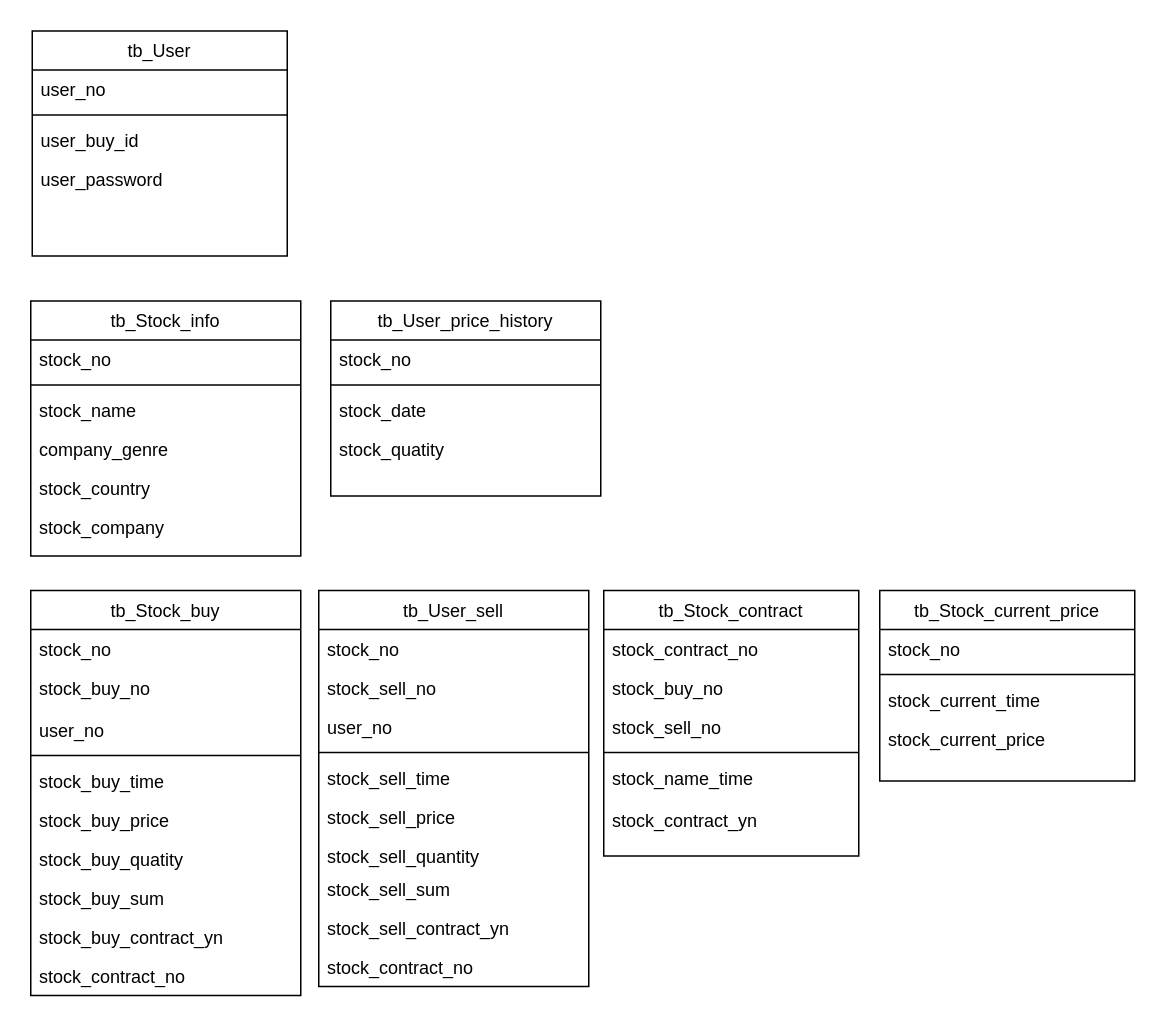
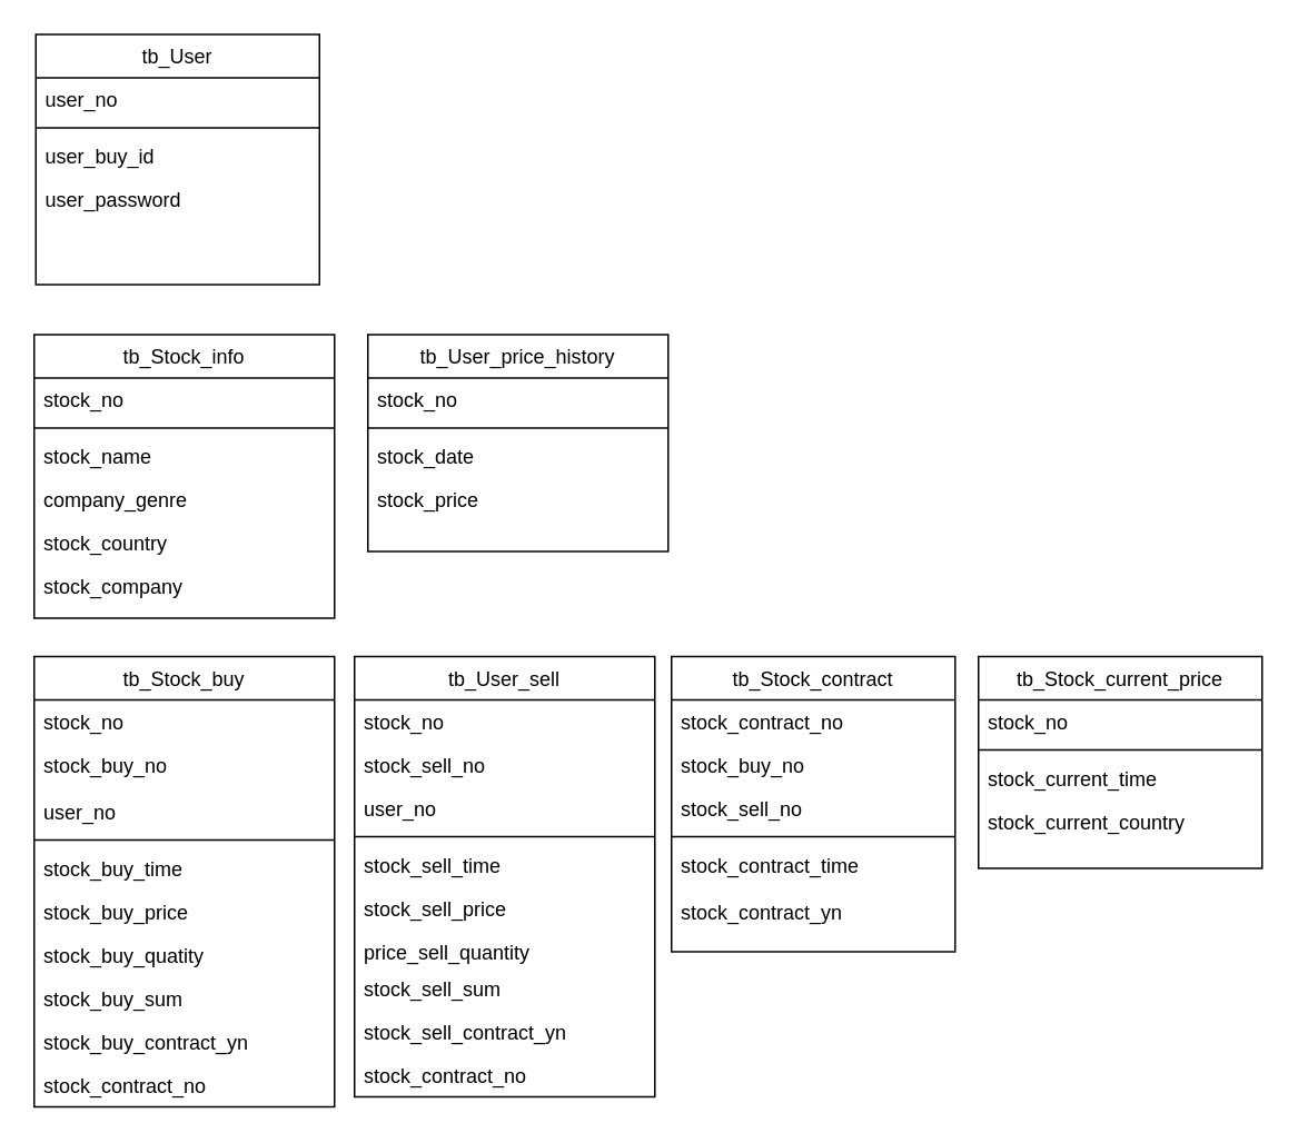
  <mxCell id="0" />
  <mxCell id="1" parent="0" />
  <mxCell id="2" value="tb_User" style="swimlane;fontStyle=0;align=center;verticalAlign=top;childLayout=stackLayout;horizontal=1;startSize=26;horizontalStack=0;resizeParent=1;resizeLast=0;collapsible=1;marginBottom=0;rounded=0;shadow=0;strokeWidth=1;" parent="1" vertex="1"><mxGeometry x="21" y="20" width="170" height="150" as="geometry"><mxRectangle x="230" y="140" width="160" height="26" as="alternateBounds" /></mxGeometry></mxCell>
  <mxCell id="3" value="user_no" style="text;align=left;verticalAlign=top;spacingLeft=4;spacingRight=4;overflow=hidden;rotatable=0;points=[[0,0.5],[1,0.5]];portConstraint=eastwest;" parent="2" vertex="1"><mxGeometry y="26" width="170" height="26" as="geometry" /></mxCell>
  <mxCell id="4" value="" style="line;html=1;strokeWidth=1;align=left;verticalAlign=middle;spacingTop=-1;spacingLeft=3;spacingRight=3;rotatable=0;labelPosition=right;points=[];portConstraint=eastwest;" parent="2" vertex="1"><mxGeometry y="52" width="170" height="8" as="geometry" /></mxCell>
  <mxCell id="5" value="user_buy_id" style="text;align=left;verticalAlign=top;spacingLeft=4;spacingRight=4;overflow=hidden;rotatable=0;points=[[0,0.5],[1,0.5]];portConstraint=eastwest;" parent="2" vertex="1"><mxGeometry y="60" width="170" height="26" as="geometry" /></mxCell>
  <mxCell id="6" value="user_password" style="text;align=left;verticalAlign=top;spacingLeft=4;spacingRight=4;overflow=hidden;rotatable=0;points=[[0,0.5],[1,0.5]];portConstraint=eastwest;" vertex="1" parent="2"><mxGeometry y="86" width="170" height="26" as="geometry" /></mxCell>
  <mxCell id="7" value="tb_User_price_history" style="swimlane;fontStyle=0;align=center;verticalAlign=top;childLayout=stackLayout;horizontal=1;startSize=26;horizontalStack=0;resizeParent=1;resizeLast=0;collapsible=1;marginBottom=0;rounded=0;shadow=0;strokeWidth=1;" parent="1" vertex="1"><mxGeometry x="220" y="200" width="180" height="130" as="geometry"><mxRectangle x="340" y="380" width="170" height="26" as="alternateBounds" /></mxGeometry></mxCell>
  <mxCell id="8" value="stock_no" style="text;align=left;verticalAlign=top;spacingLeft=4;spacingRight=4;overflow=hidden;rotatable=0;points=[[0,0.5],[1,0.5]];portConstraint=eastwest;" vertex="1" parent="7"><mxGeometry y="26" width="180" height="26" as="geometry" /></mxCell>
  <mxCell id="9" value="" style="line;html=1;strokeWidth=1;align=left;verticalAlign=middle;spacingTop=-1;spacingLeft=3;spacingRight=3;rotatable=0;labelPosition=right;points=[];portConstraint=eastwest;" parent="7" vertex="1"><mxGeometry y="52" width="180" height="8" as="geometry" /></mxCell>
  <mxCell id="10" value="stock_date" style="text;align=left;verticalAlign=top;spacingLeft=4;spacingRight=4;overflow=hidden;rotatable=0;points=[[0,0.5],[1,0.5]];portConstraint=eastwest;" vertex="1" parent="7"><mxGeometry y="60" width="180" height="26" as="geometry" /></mxCell>
- <mxCell id="11" value="stock_quatity" style="text;align=left;verticalAlign=top;spacingLeft=4;spacingRight=4;overflow=hidden;rotatable=0;points=[[0,0.5],[1,0.5]];portConstraint=eastwest;" vertex="1" parent="7"><mxGeometry y="86" width="180" height="26" as="geometry" /></mxCell>
+ <mxCell id="11" value="stock_price" style="text;align=left;verticalAlign=top;spacingLeft=4;spacingRight=4;overflow=hidden;rotatable=0;points=[[0,0.5],[1,0.5]];portConstraint=eastwest;" vertex="1" parent="7"><mxGeometry y="86" width="180" height="26" as="geometry" /></mxCell>
  <mxCell id="12" value="tb_Stock_info" style="swimlane;fontStyle=0;align=center;verticalAlign=top;childLayout=stackLayout;horizontal=1;startSize=26;horizontalStack=0;resizeParent=1;resizeLast=0;collapsible=1;marginBottom=0;rounded=0;shadow=0;strokeWidth=1;" parent="1" vertex="1"><mxGeometry x="20" y="200" width="180" height="170" as="geometry"><mxRectangle x="550" y="140" width="160" height="26" as="alternateBounds" /></mxGeometry></mxCell>
  <mxCell id="13" value="stock_no" style="text;align=left;verticalAlign=top;spacingLeft=4;spacingRight=4;overflow=hidden;rotatable=0;points=[[0,0.5],[1,0.5]];portConstraint=eastwest;" parent="12" vertex="1"><mxGeometry y="26" width="180" height="26" as="geometry" /></mxCell>
  <mxCell id="14" value="" style="line;html=1;strokeWidth=1;align=left;verticalAlign=middle;spacingTop=-1;spacingLeft=3;spacingRight=3;rotatable=0;labelPosition=right;points=[];portConstraint=eastwest;" parent="12" vertex="1"><mxGeometry y="52" width="180" height="8" as="geometry" /></mxCell>
  <mxCell id="15" value="stock_name" style="text;align=left;verticalAlign=top;spacingLeft=4;spacingRight=4;overflow=hidden;rotatable=0;points=[[0,0.5],[1,0.5]];portConstraint=eastwest;" parent="12" vertex="1"><mxGeometry y="60" width="180" height="26" as="geometry" /></mxCell>
  <mxCell id="16" value="company_genre" style="text;align=left;verticalAlign=top;spacingLeft=4;spacingRight=4;overflow=hidden;rotatable=0;points=[[0,0.5],[1,0.5]];portConstraint=eastwest;" vertex="1" parent="12"><mxGeometry y="86" width="180" height="26" as="geometry" /></mxCell>
  <mxCell id="17" value="stock_country" style="text;align=left;verticalAlign=top;spacingLeft=4;spacingRight=4;overflow=hidden;rotatable=0;points=[[0,0.5],[1,0.5]];portConstraint=eastwest;" vertex="1" parent="12"><mxGeometry y="112" width="180" height="26" as="geometry" /></mxCell>
  <mxCell id="18" value="stock_company" style="text;align=left;verticalAlign=top;spacingLeft=4;spacingRight=4;overflow=hidden;rotatable=0;points=[[0,0.5],[1,0.5]];portConstraint=eastwest;" parent="12" vertex="1"><mxGeometry y="138" width="180" height="26" as="geometry" /></mxCell>
  <mxCell id="19" value="tb_Stock_buy" style="swimlane;fontStyle=0;align=center;verticalAlign=top;childLayout=stackLayout;horizontal=1;startSize=26;horizontalStack=0;resizeParent=1;resizeLast=0;collapsible=1;marginBottom=0;rounded=0;shadow=0;strokeWidth=1;" vertex="1" parent="1"><mxGeometry x="20" y="393" width="180" height="270" as="geometry"><mxRectangle x="550" y="140" width="160" height="26" as="alternateBounds" /></mxGeometry></mxCell>
  <mxCell id="20" value="stock_no" style="text;align=left;verticalAlign=top;spacingLeft=4;spacingRight=4;overflow=hidden;rotatable=0;points=[[0,0.5],[1,0.5]];portConstraint=eastwest;" vertex="1" parent="19"><mxGeometry y="26" width="180" height="26" as="geometry" /></mxCell>
  <mxCell id="21" value="stock_buy_no" style="text;align=left;verticalAlign=top;spacingLeft=4;spacingRight=4;overflow=hidden;rotatable=0;points=[[0,0.5],[1,0.5]];portConstraint=eastwest;" vertex="1" parent="19"><mxGeometry y="52" width="180" height="28" as="geometry" /></mxCell>
  <mxCell id="22" value="user_no" style="text;align=left;verticalAlign=top;spacingLeft=4;spacingRight=4;overflow=hidden;rotatable=0;points=[[0,0.5],[1,0.5]];portConstraint=eastwest;" vertex="1" parent="19"><mxGeometry y="80" width="180" height="26" as="geometry" /></mxCell>
  <mxCell id="23" value="" style="line;html=1;strokeWidth=1;align=left;verticalAlign=middle;spacingTop=-1;spacingLeft=3;spacingRight=3;rotatable=0;labelPosition=right;points=[];portConstraint=eastwest;" vertex="1" parent="19"><mxGeometry y="106" width="180" height="8" as="geometry" /></mxCell>
  <mxCell id="24" value="stock_buy_time" style="text;align=left;verticalAlign=top;spacingLeft=4;spacingRight=4;overflow=hidden;rotatable=0;points=[[0,0.5],[1,0.5]];portConstraint=eastwest;" vertex="1" parent="19"><mxGeometry y="114" width="180" height="26" as="geometry" /></mxCell>
  <mxCell id="25" value="stock_buy_price" style="text;align=left;verticalAlign=top;spacingLeft=4;spacingRight=4;overflow=hidden;rotatable=0;points=[[0,0.5],[1,0.5]];portConstraint=eastwest;" vertex="1" parent="19"><mxGeometry y="140" width="180" height="26" as="geometry" /></mxCell>
  <mxCell id="26" value="stock_buy_quatity" style="text;align=left;verticalAlign=top;spacingLeft=4;spacingRight=4;overflow=hidden;rotatable=0;points=[[0,0.5],[1,0.5]];portConstraint=eastwest;" vertex="1" parent="19"><mxGeometry y="166" width="180" height="26" as="geometry" /></mxCell>
  <mxCell id="27" value="stock_buy_sum" style="text;align=left;verticalAlign=top;spacingLeft=4;spacingRight=4;overflow=hidden;rotatable=0;points=[[0,0.5],[1,0.5]];portConstraint=eastwest;" vertex="1" parent="19"><mxGeometry y="192" width="180" height="26" as="geometry" /></mxCell>
  <mxCell id="28" value="stock_buy_contract_yn" style="text;align=left;verticalAlign=top;spacingLeft=4;spacingRight=4;overflow=hidden;rotatable=0;points=[[0,0.5],[1,0.5]];portConstraint=eastwest;" vertex="1" parent="19"><mxGeometry y="218" width="180" height="26" as="geometry" /></mxCell>
  <mxCell id="29" value="stock_contract_no" style="text;align=left;verticalAlign=top;spacingLeft=4;spacingRight=4;overflow=hidden;rotatable=0;points=[[0,0.5],[1,0.5]];portConstraint=eastwest;" vertex="1" parent="19"><mxGeometry y="244" width="180" height="26" as="geometry" /></mxCell>
  <mxCell id="30" value="tb_User_sell" style="swimlane;fontStyle=0;align=center;verticalAlign=top;childLayout=stackLayout;horizontal=1;startSize=26;horizontalStack=0;resizeParent=1;resizeLast=0;collapsible=1;marginBottom=0;rounded=0;shadow=0;strokeWidth=1;" vertex="1" parent="1"><mxGeometry x="212" y="393" width="180" height="264" as="geometry"><mxRectangle x="550" y="140" width="160" height="26" as="alternateBounds" /></mxGeometry></mxCell>
  <mxCell id="31" value="stock_no" style="text;align=left;verticalAlign=top;spacingLeft=4;spacingRight=4;overflow=hidden;rotatable=0;points=[[0,0.5],[1,0.5]];portConstraint=eastwest;" vertex="1" parent="30"><mxGeometry y="26" width="180" height="26" as="geometry" /></mxCell>
  <mxCell id="32" value="stock_sell_no" style="text;align=left;verticalAlign=top;spacingLeft=4;spacingRight=4;overflow=hidden;rotatable=0;points=[[0,0.5],[1,0.5]];portConstraint=eastwest;" vertex="1" parent="30"><mxGeometry y="52" width="180" height="26" as="geometry" /></mxCell>
  <mxCell id="33" value="user_no" style="text;align=left;verticalAlign=top;spacingLeft=4;spacingRight=4;overflow=hidden;rotatable=0;points=[[0,0.5],[1,0.5]];portConstraint=eastwest;" vertex="1" parent="30"><mxGeometry y="78" width="180" height="26" as="geometry" /></mxCell>
  <mxCell id="34" value="" style="line;html=1;strokeWidth=1;align=left;verticalAlign=middle;spacingTop=-1;spacingLeft=3;spacingRight=3;rotatable=0;labelPosition=right;points=[];portConstraint=eastwest;" vertex="1" parent="30"><mxGeometry y="104" width="180" height="8" as="geometry" /></mxCell>
  <mxCell id="35" value="stock_sell_time" style="text;align=left;verticalAlign=top;spacingLeft=4;spacingRight=4;overflow=hidden;rotatable=0;points=[[0,0.5],[1,0.5]];portConstraint=eastwest;" vertex="1" parent="30"><mxGeometry y="112" width="180" height="26" as="geometry" /></mxCell>
  <mxCell id="36" value="stock_sell_price" style="text;align=left;verticalAlign=top;spacingLeft=4;spacingRight=4;overflow=hidden;rotatable=0;points=[[0,0.5],[1,0.5]];portConstraint=eastwest;" vertex="1" parent="30"><mxGeometry y="138" width="180" height="26" as="geometry" /></mxCell>
- <mxCell id="37" value="stock_sell_quantity" style="text;align=left;verticalAlign=top;spacingLeft=4;spacingRight=4;overflow=hidden;rotatable=0;points=[[0,0.5],[1,0.5]];portConstraint=eastwest;" vertex="1" parent="30"><mxGeometry y="164" width="180" height="22" as="geometry" /></mxCell>
+ <mxCell id="37" value="price_sell_quantity" style="text;align=left;verticalAlign=top;spacingLeft=4;spacingRight=4;overflow=hidden;rotatable=0;points=[[0,0.5],[1,0.5]];portConstraint=eastwest;" vertex="1" parent="30"><mxGeometry y="164" width="180" height="22" as="geometry" /></mxCell>
  <mxCell id="38" value="stock_sell_sum" style="text;align=left;verticalAlign=top;spacingLeft=4;spacingRight=4;overflow=hidden;rotatable=0;points=[[0,0.5],[1,0.5]];portConstraint=eastwest;" vertex="1" parent="30"><mxGeometry y="186" width="180" height="26" as="geometry" /></mxCell>
  <mxCell id="39" value="stock_sell_contract_yn" style="text;align=left;verticalAlign=top;spacingLeft=4;spacingRight=4;overflow=hidden;rotatable=0;points=[[0,0.5],[1,0.5]];portConstraint=eastwest;" vertex="1" parent="30"><mxGeometry y="212" width="180" height="26" as="geometry" /></mxCell>
  <mxCell id="40" value="stock_contract_no" style="text;align=left;verticalAlign=top;spacingLeft=4;spacingRight=4;overflow=hidden;rotatable=0;points=[[0,0.5],[1,0.5]];portConstraint=eastwest;" vertex="1" parent="30"><mxGeometry y="238" width="180" height="26" as="geometry" /></mxCell>
  <mxCell id="41" value="tb_Stock_current_price" style="swimlane;fontStyle=0;align=center;verticalAlign=top;childLayout=stackLayout;horizontal=1;startSize=26;horizontalStack=0;resizeParent=1;resizeLast=0;collapsible=1;marginBottom=0;rounded=0;shadow=0;strokeWidth=1;" vertex="1" parent="1"><mxGeometry x="586" y="393" width="170" height="127" as="geometry"><mxRectangle x="550" y="140" width="160" height="26" as="alternateBounds" /></mxGeometry></mxCell>
  <mxCell id="42" value="stock_no" style="text;align=left;verticalAlign=top;spacingLeft=4;spacingRight=4;overflow=hidden;rotatable=0;points=[[0,0.5],[1,0.5]];portConstraint=eastwest;" vertex="1" parent="41"><mxGeometry y="26" width="170" height="26" as="geometry" /></mxCell>
  <mxCell id="43" value="" style="line;html=1;strokeWidth=1;align=left;verticalAlign=middle;spacingTop=-1;spacingLeft=3;spacingRight=3;rotatable=0;labelPosition=right;points=[];portConstraint=eastwest;" vertex="1" parent="41"><mxGeometry y="52" width="170" height="8" as="geometry" /></mxCell>
  <mxCell id="44" value="stock_current_time" style="text;align=left;verticalAlign=top;spacingLeft=4;spacingRight=4;overflow=hidden;rotatable=0;points=[[0,0.5],[1,0.5]];portConstraint=eastwest;" vertex="1" parent="41"><mxGeometry y="60" width="170" height="26" as="geometry" /></mxCell>
- <mxCell id="45" value="stock_current_price" style="text;align=left;verticalAlign=top;spacingLeft=4;spacingRight=4;overflow=hidden;rotatable=0;points=[[0,0.5],[1,0.5]];portConstraint=eastwest;" vertex="1" parent="41"><mxGeometry y="86" width="170" height="26" as="geometry" /></mxCell>
+ <mxCell id="45" value="stock_current_country" style="text;align=left;verticalAlign=top;spacingLeft=4;spacingRight=4;overflow=hidden;rotatable=0;points=[[0,0.5],[1,0.5]];portConstraint=eastwest;" vertex="1" parent="41"><mxGeometry y="86" width="170" height="26" as="geometry" /></mxCell>
  <mxCell id="46" value="tb_Stock_contract" style="swimlane;fontStyle=0;align=center;verticalAlign=top;childLayout=stackLayout;horizontal=1;startSize=26;horizontalStack=0;resizeParent=1;resizeLast=0;collapsible=1;marginBottom=0;rounded=0;shadow=0;strokeWidth=1;" vertex="1" parent="1"><mxGeometry x="402" y="393" width="170" height="177" as="geometry"><mxRectangle x="550" y="140" width="160" height="26" as="alternateBounds" /></mxGeometry></mxCell>
  <mxCell id="47" value="stock_contract_no&#10;" style="text;align=left;verticalAlign=top;spacingLeft=4;spacingRight=4;overflow=hidden;rotatable=0;points=[[0,0.5],[1,0.5]];portConstraint=eastwest;" vertex="1" parent="46"><mxGeometry y="26" width="170" height="26" as="geometry" /></mxCell>
  <mxCell id="48" value="stock_buy_no&#10;" style="text;align=left;verticalAlign=top;spacingLeft=4;spacingRight=4;overflow=hidden;rotatable=0;points=[[0,0.5],[1,0.5]];portConstraint=eastwest;" vertex="1" parent="46"><mxGeometry y="52" width="170" height="26" as="geometry" /></mxCell>
  <mxCell id="49" value="stock_sell_no&#10;" style="text;align=left;verticalAlign=top;spacingLeft=4;spacingRight=4;overflow=hidden;rotatable=0;points=[[0,0.5],[1,0.5]];portConstraint=eastwest;" vertex="1" parent="46"><mxGeometry y="78" width="170" height="26" as="geometry" /></mxCell>
  <mxCell id="50" value="" style="line;html=1;strokeWidth=1;align=left;verticalAlign=middle;spacingTop=-1;spacingLeft=3;spacingRight=3;rotatable=0;labelPosition=right;points=[];portConstraint=eastwest;" vertex="1" parent="46"><mxGeometry y="104" width="170" height="8" as="geometry" /></mxCell>
- <mxCell id="51" value="stock_name_time&#10;" style="text;align=left;verticalAlign=top;spacingLeft=4;spacingRight=4;overflow=hidden;rotatable=0;points=[[0,0.5],[1,0.5]];portConstraint=eastwest;" vertex="1" parent="46"><mxGeometry y="112" width="170" height="28" as="geometry" /></mxCell>
+ <mxCell id="51" value="stock_contract_time&#10;" style="text;align=left;verticalAlign=top;spacingLeft=4;spacingRight=4;overflow=hidden;rotatable=0;points=[[0,0.5],[1,0.5]];portConstraint=eastwest;" vertex="1" parent="46"><mxGeometry y="112" width="170" height="28" as="geometry" /></mxCell>
  <mxCell id="52" value="stock_contract_yn" style="text;align=left;verticalAlign=top;spacingLeft=4;spacingRight=4;overflow=hidden;rotatable=0;points=[[0,0.5],[1,0.5]];portConstraint=eastwest;" vertex="1" parent="46"><mxGeometry y="140" width="170" height="28" as="geometry" /></mxCell>
